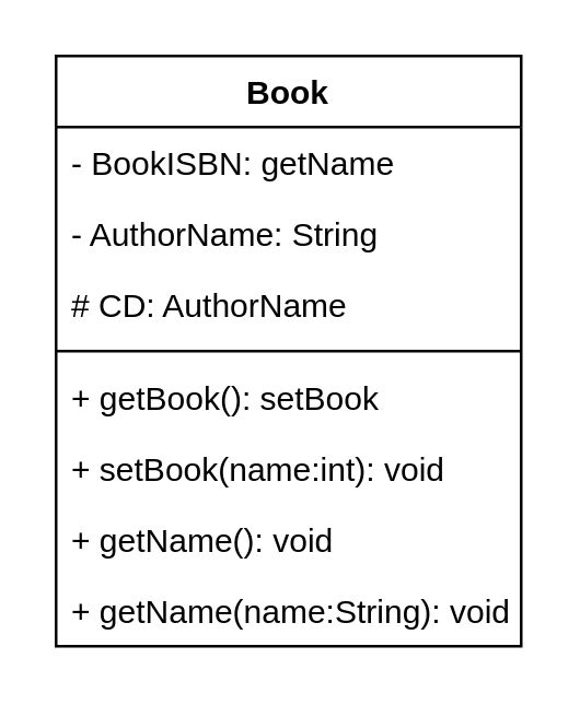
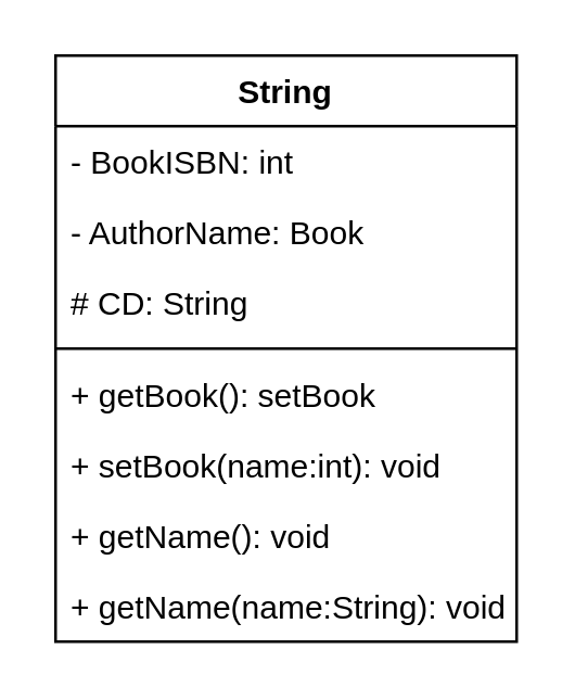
  <mxCell id="0" />
  <mxCell id="1" parent="0" />
- <mxCell id="2" value="Book" style="swimlane;fontStyle=1;align=center;verticalAlign=top;childLayout=stackLayout;horizontal=1;startSize=26;horizontalStack=0;resizeParent=1;resizeParentMax=0;resizeLast=0;collapsible=1;marginBottom=0;" parent="1" vertex="1"><mxGeometry x="20" y="20" width="170" height="216" as="geometry" /></mxCell>
- <mxCell id="3" value="- BookISBN: getName" style="text;strokeColor=none;fillColor=none;align=left;verticalAlign=top;spacingLeft=4;spacingRight=4;overflow=hidden;rotatable=0;points=[[0,0.5],[1,0.5]];portConstraint=eastwest;" parent="2" vertex="1"><mxGeometry y="26" width="170" height="26" as="geometry" /></mxCell>
- <mxCell id="4" value="- AuthorName: String" style="text;strokeColor=none;fillColor=none;align=left;verticalAlign=top;spacingLeft=4;spacingRight=4;overflow=hidden;rotatable=0;points=[[0,0.5],[1,0.5]];portConstraint=eastwest;" parent="2" vertex="1"><mxGeometry y="52" width="170" height="26" as="geometry" /></mxCell>
- <mxCell id="5" value="# CD: AuthorName" style="text;strokeColor=none;fillColor=none;align=left;verticalAlign=top;spacingLeft=4;spacingRight=4;overflow=hidden;rotatable=0;points=[[0,0.5],[1,0.5]];portConstraint=eastwest;" parent="2" vertex="1"><mxGeometry y="78" width="170" height="26" as="geometry" /></mxCell>
+ <mxCell id="2" value="String" style="swimlane;fontStyle=1;align=center;verticalAlign=top;childLayout=stackLayout;horizontal=1;startSize=26;horizontalStack=0;resizeParent=1;resizeParentMax=0;resizeLast=0;collapsible=1;marginBottom=0;" parent="1" vertex="1"><mxGeometry x="20" y="20" width="170" height="216" as="geometry" /></mxCell>
+ <mxCell id="3" value="- BookISBN: int" style="text;strokeColor=none;fillColor=none;align=left;verticalAlign=top;spacingLeft=4;spacingRight=4;overflow=hidden;rotatable=0;points=[[0,0.5],[1,0.5]];portConstraint=eastwest;" parent="2" vertex="1"><mxGeometry y="26" width="170" height="26" as="geometry" /></mxCell>
+ <mxCell id="4" value="- AuthorName: Book" style="text;strokeColor=none;fillColor=none;align=left;verticalAlign=top;spacingLeft=4;spacingRight=4;overflow=hidden;rotatable=0;points=[[0,0.5],[1,0.5]];portConstraint=eastwest;" parent="2" vertex="1"><mxGeometry y="52" width="170" height="26" as="geometry" /></mxCell>
+ <mxCell id="5" value="# CD: String" style="text;strokeColor=none;fillColor=none;align=left;verticalAlign=top;spacingLeft=4;spacingRight=4;overflow=hidden;rotatable=0;points=[[0,0.5],[1,0.5]];portConstraint=eastwest;" parent="2" vertex="1"><mxGeometry y="78" width="170" height="26" as="geometry" /></mxCell>
  <mxCell id="6" value="" style="line;strokeWidth=1;fillColor=none;align=left;verticalAlign=middle;spacingTop=-1;spacingLeft=3;spacingRight=3;rotatable=0;labelPosition=right;points=[];portConstraint=eastwest;" parent="2" vertex="1"><mxGeometry y="104" width="170" height="8" as="geometry" /></mxCell>
  <mxCell id="7" value="+ getBook(): setBook" style="text;strokeColor=none;fillColor=none;align=left;verticalAlign=top;spacingLeft=4;spacingRight=4;overflow=hidden;rotatable=0;points=[[0,0.5],[1,0.5]];portConstraint=eastwest;" parent="2" vertex="1"><mxGeometry y="112" width="170" height="26" as="geometry" /></mxCell>
  <mxCell id="8" value="+ setBook(name:int): void" style="text;strokeColor=none;fillColor=none;align=left;verticalAlign=top;spacingLeft=4;spacingRight=4;overflow=hidden;rotatable=0;points=[[0,0.5],[1,0.5]];portConstraint=eastwest;" parent="2" vertex="1"><mxGeometry y="138" width="170" height="26" as="geometry" /></mxCell>
  <mxCell id="9" value="+ getName(): void" style="text;strokeColor=none;fillColor=none;align=left;verticalAlign=top;spacingLeft=4;spacingRight=4;overflow=hidden;rotatable=0;points=[[0,0.5],[1,0.5]];portConstraint=eastwest;" vertex="1" parent="2"><mxGeometry y="164" width="170" height="26" as="geometry" /></mxCell>
  <mxCell id="10" value="+ getName(name:String): void" style="text;strokeColor=none;fillColor=none;align=left;verticalAlign=top;spacingLeft=4;spacingRight=4;overflow=hidden;rotatable=0;points=[[0,0.5],[1,0.5]];portConstraint=eastwest;" vertex="1" parent="2"><mxGeometry y="190" width="170" height="26" as="geometry" /></mxCell>
